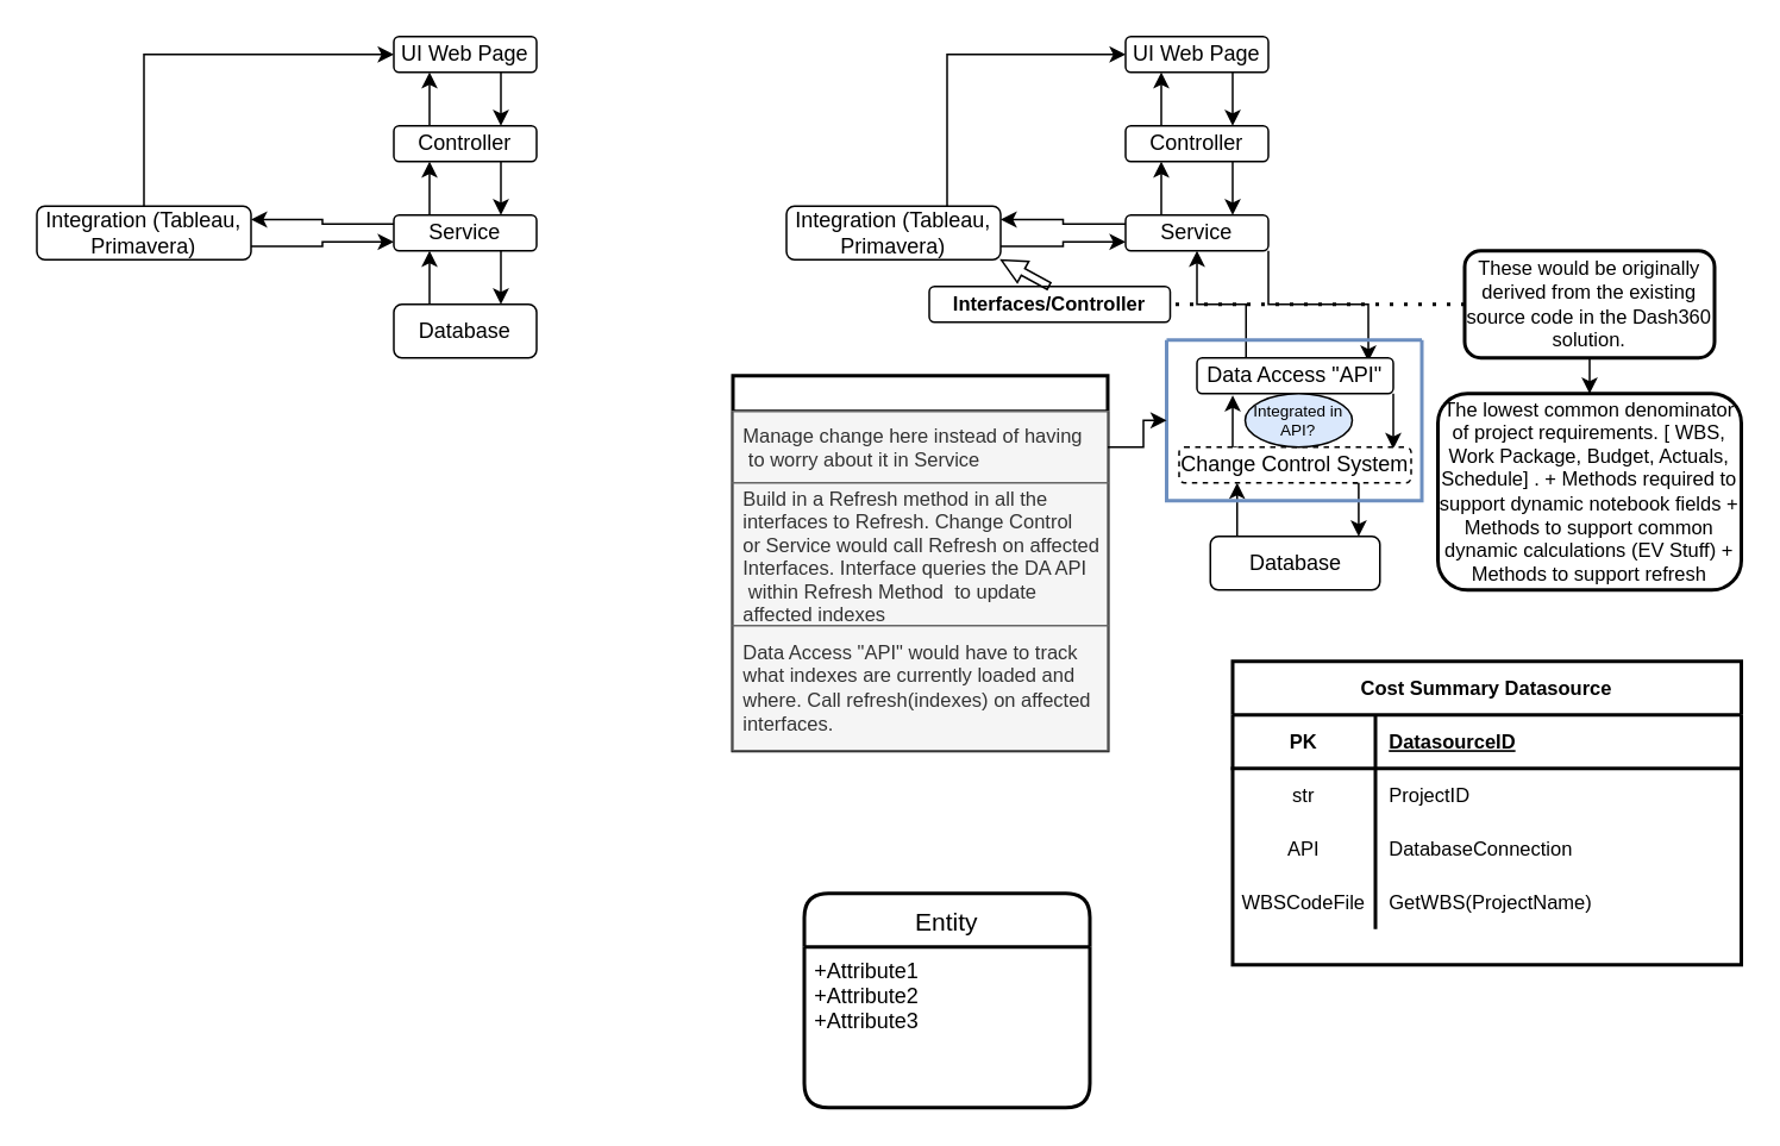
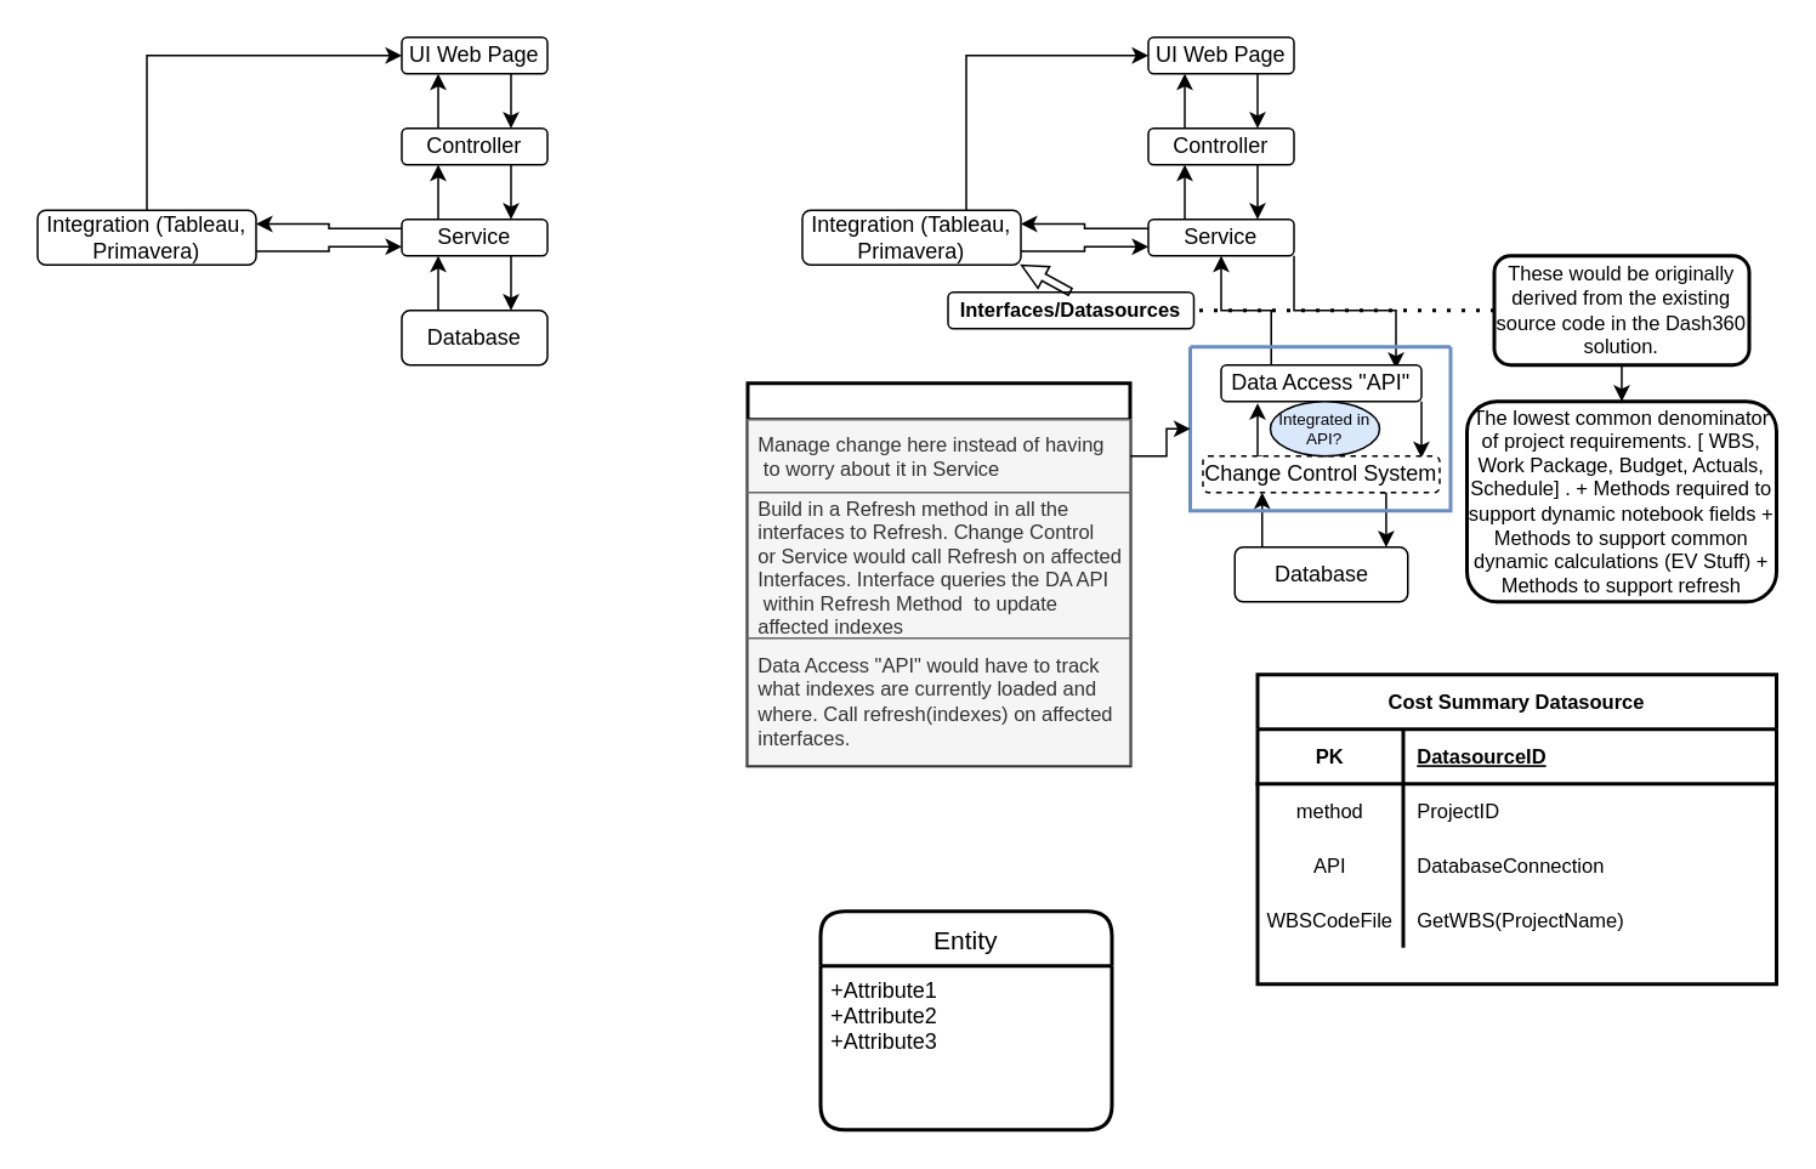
  <mxCell id="0" />
  <mxCell id="1" parent="0" />
  <mxCell id="2" style="edgeStyle=orthogonalEdgeStyle;rounded=0;orthogonalLoop=1;jettySize=auto;html=1;exitX=0.75;exitY=1;exitDx=0;exitDy=0;entryX=0.75;entryY=0;entryDx=0;entryDy=0;" edge="1" parent="1" source="3" target="6"><mxGeometry relative="1" as="geometry" /></mxCell>
  <mxCell id="3" value="UI Web Page" style="rounded=1;whiteSpace=wrap;html=1;" vertex="1" parent="1"><mxGeometry x="630" y="20" width="80" height="20" as="geometry" /></mxCell>
  <mxCell id="4" style="edgeStyle=orthogonalEdgeStyle;rounded=0;orthogonalLoop=1;jettySize=auto;html=1;exitX=0.75;exitY=1;exitDx=0;exitDy=0;entryX=0.75;entryY=0;entryDx=0;entryDy=0;" edge="1" parent="1" source="6" target="10"><mxGeometry relative="1" as="geometry" /></mxCell>
  <mxCell id="5" style="edgeStyle=orthogonalEdgeStyle;rounded=0;orthogonalLoop=1;jettySize=auto;html=1;exitX=0.25;exitY=0;exitDx=0;exitDy=0;entryX=0.25;entryY=1;entryDx=0;entryDy=0;" edge="1" parent="1" source="6" target="3"><mxGeometry relative="1" as="geometry" /></mxCell>
  <mxCell id="6" value="Controller" style="rounded=1;whiteSpace=wrap;html=1;" vertex="1" parent="1"><mxGeometry x="630" y="70" width="80" height="20" as="geometry" /></mxCell>
  <mxCell id="7" style="edgeStyle=orthogonalEdgeStyle;rounded=0;orthogonalLoop=1;jettySize=auto;html=1;exitX=0;exitY=0.25;exitDx=0;exitDy=0;entryX=1;entryY=0.25;entryDx=0;entryDy=0;" edge="1" parent="1" source="10" target="15"><mxGeometry relative="1" as="geometry" /></mxCell>
  <mxCell id="8" style="edgeStyle=orthogonalEdgeStyle;rounded=0;orthogonalLoop=1;jettySize=auto;html=1;exitX=0.25;exitY=0;exitDx=0;exitDy=0;entryX=0.25;entryY=1;entryDx=0;entryDy=0;" edge="1" parent="1" source="10" target="6"><mxGeometry relative="1" as="geometry" /></mxCell>
  <mxCell id="9" style="edgeStyle=orthogonalEdgeStyle;rounded=0;orthogonalLoop=1;jettySize=auto;html=1;exitX=1;exitY=1;exitDx=0;exitDy=0;entryX=0.873;entryY=0.1;entryDx=0;entryDy=0;entryPerimeter=0;fontSize=9;" edge="1" parent="1" source="10" target="18"><mxGeometry relative="1" as="geometry" /></mxCell>
  <mxCell id="10" value="Service" style="rounded=1;whiteSpace=wrap;html=1;" vertex="1" parent="1"><mxGeometry x="630" y="120" width="80" height="20" as="geometry" /></mxCell>
  <mxCell id="11" style="edgeStyle=orthogonalEdgeStyle;rounded=0;orthogonalLoop=1;jettySize=auto;html=1;exitX=0.25;exitY=0;exitDx=0;exitDy=0;entryX=0.25;entryY=1;entryDx=0;entryDy=0;fontSize=11;" edge="1" parent="1" source="12" target="21"><mxGeometry relative="1" as="geometry" /></mxCell>
  <mxCell id="12" value="Database" style="rounded=1;whiteSpace=wrap;html=1;" vertex="1" parent="1"><mxGeometry x="677.5" y="300" width="95" height="30" as="geometry" /></mxCell>
  <mxCell id="13" style="edgeStyle=orthogonalEdgeStyle;rounded=0;orthogonalLoop=1;jettySize=auto;html=1;exitX=1;exitY=0.75;exitDx=0;exitDy=0;entryX=0;entryY=0.75;entryDx=0;entryDy=0;" edge="1" parent="1" source="15" target="10"><mxGeometry relative="1" as="geometry" /></mxCell>
  <mxCell id="14" style="edgeStyle=orthogonalEdgeStyle;rounded=0;orthogonalLoop=1;jettySize=auto;html=1;exitX=0.75;exitY=0;exitDx=0;exitDy=0;entryX=0;entryY=0.5;entryDx=0;entryDy=0;" edge="1" parent="1" source="15" target="3"><mxGeometry relative="1" as="geometry" /></mxCell>
  <mxCell id="15" value="Integration (Tableau, Primavera)" style="rounded=1;whiteSpace=wrap;html=1;" vertex="1" parent="1"><mxGeometry x="440" y="115" width="120" height="30" as="geometry" /></mxCell>
  <mxCell id="16" style="edgeStyle=orthogonalEdgeStyle;rounded=0;orthogonalLoop=1;jettySize=auto;html=1;exitX=0.25;exitY=0;exitDx=0;exitDy=0;entryX=0.5;entryY=1;entryDx=0;entryDy=0;fontSize=9;" edge="1" parent="1" source="18" target="10"><mxGeometry relative="1" as="geometry" /></mxCell>
  <mxCell id="17" style="edgeStyle=orthogonalEdgeStyle;rounded=0;orthogonalLoop=1;jettySize=auto;html=1;exitX=1;exitY=1;exitDx=0;exitDy=0;entryX=0.923;entryY=0.05;entryDx=0;entryDy=0;entryPerimeter=0;fontSize=11;" edge="1" parent="1" source="18" target="21"><mxGeometry relative="1" as="geometry" /></mxCell>
  <mxCell id="18" value="Data Access &quot;API&quot;" style="rounded=1;whiteSpace=wrap;html=1;" vertex="1" parent="1"><mxGeometry x="670" y="200" width="110" height="20" as="geometry" /></mxCell>
  <mxCell id="19" style="edgeStyle=orthogonalEdgeStyle;rounded=0;orthogonalLoop=1;jettySize=auto;html=1;exitX=0.25;exitY=0;exitDx=0;exitDy=0;entryX=0.182;entryY=1.05;entryDx=0;entryDy=0;entryPerimeter=0;fontSize=11;" edge="1" parent="1" source="21" target="18"><mxGeometry relative="1" as="geometry" /></mxCell>
  <mxCell id="20" style="edgeStyle=orthogonalEdgeStyle;rounded=0;orthogonalLoop=1;jettySize=auto;html=1;exitX=0.75;exitY=1;exitDx=0;exitDy=0;entryX=0.875;entryY=0;entryDx=0;entryDy=0;entryPerimeter=0;fontSize=11;" edge="1" parent="1" source="21" target="12"><mxGeometry relative="1" as="geometry" /></mxCell>
  <mxCell id="21" value="Change Control System" style="rounded=1;whiteSpace=wrap;html=1;dashed=1;" vertex="1" parent="1"><mxGeometry x="660" y="250" width="130" height="20" as="geometry" /></mxCell>
  <mxCell id="22" style="edgeStyle=orthogonalEdgeStyle;rounded=0;orthogonalLoop=1;jettySize=auto;html=1;exitX=0.75;exitY=1;exitDx=0;exitDy=0;entryX=0.75;entryY=0;entryDx=0;entryDy=0;" edge="1" parent="1" source="23" target="26"><mxGeometry relative="1" as="geometry" /></mxCell>
  <mxCell id="23" value="UI Web Page" style="rounded=1;whiteSpace=wrap;html=1;" vertex="1" parent="1"><mxGeometry x="220" y="20" width="80" height="20" as="geometry" /></mxCell>
  <mxCell id="24" style="edgeStyle=orthogonalEdgeStyle;rounded=0;orthogonalLoop=1;jettySize=auto;html=1;exitX=0.75;exitY=1;exitDx=0;exitDy=0;entryX=0.75;entryY=0;entryDx=0;entryDy=0;" edge="1" parent="1" source="26" target="30"><mxGeometry relative="1" as="geometry" /></mxCell>
  <mxCell id="25" style="edgeStyle=orthogonalEdgeStyle;rounded=0;orthogonalLoop=1;jettySize=auto;html=1;exitX=0.25;exitY=0;exitDx=0;exitDy=0;entryX=0.25;entryY=1;entryDx=0;entryDy=0;" edge="1" parent="1" source="26" target="23"><mxGeometry relative="1" as="geometry" /></mxCell>
  <mxCell id="26" value="Controller" style="rounded=1;whiteSpace=wrap;html=1;" vertex="1" parent="1"><mxGeometry x="220" y="70" width="80" height="20" as="geometry" /></mxCell>
  <mxCell id="27" style="edgeStyle=orthogonalEdgeStyle;rounded=0;orthogonalLoop=1;jettySize=auto;html=1;exitX=0.75;exitY=1;exitDx=0;exitDy=0;entryX=0.75;entryY=0;entryDx=0;entryDy=0;" edge="1" parent="1" source="30" target="32"><mxGeometry relative="1" as="geometry" /></mxCell>
  <mxCell id="28" style="edgeStyle=orthogonalEdgeStyle;rounded=0;orthogonalLoop=1;jettySize=auto;html=1;exitX=0;exitY=0.25;exitDx=0;exitDy=0;entryX=1;entryY=0.25;entryDx=0;entryDy=0;" edge="1" parent="1" source="30" target="43"><mxGeometry relative="1" as="geometry"><mxPoint x="150" y="125" as="targetPoint" /></mxGeometry></mxCell>
  <mxCell id="29" style="edgeStyle=orthogonalEdgeStyle;rounded=0;orthogonalLoop=1;jettySize=auto;html=1;exitX=0.25;exitY=0;exitDx=0;exitDy=0;entryX=0.25;entryY=1;entryDx=0;entryDy=0;" edge="1" parent="1" source="30" target="26"><mxGeometry relative="1" as="geometry" /></mxCell>
  <mxCell id="30" value="Service" style="rounded=1;whiteSpace=wrap;html=1;" vertex="1" parent="1"><mxGeometry x="220" y="120" width="80" height="20" as="geometry" /></mxCell>
  <mxCell id="31" style="edgeStyle=orthogonalEdgeStyle;rounded=0;orthogonalLoop=1;jettySize=auto;html=1;exitX=0.25;exitY=0;exitDx=0;exitDy=0;entryX=0.25;entryY=1;entryDx=0;entryDy=0;" edge="1" parent="1" source="32" target="30"><mxGeometry relative="1" as="geometry" /></mxCell>
  <mxCell id="32" value="Database" style="rounded=1;whiteSpace=wrap;html=1;" vertex="1" parent="1"><mxGeometry x="220" y="170" width="80" height="30" as="geometry" /></mxCell>
  <mxCell id="33" style="edgeStyle=orthogonalEdgeStyle;rounded=0;orthogonalLoop=1;jettySize=auto;html=1;exitX=1;exitY=0.75;exitDx=0;exitDy=0;entryX=0;entryY=0.75;entryDx=0;entryDy=0;" edge="1" parent="1" source="43" target="30"><mxGeometry relative="1" as="geometry"><mxPoint x="150" y="135" as="sourcePoint" /></mxGeometry></mxCell>
  <mxCell id="34" style="edgeStyle=orthogonalEdgeStyle;rounded=0;orthogonalLoop=1;jettySize=auto;html=1;exitX=0.5;exitY=0;exitDx=0;exitDy=0;entryX=0;entryY=0.5;entryDx=0;entryDy=0;" edge="1" parent="1" source="43" target="23"><mxGeometry relative="1" as="geometry"><mxPoint x="130" y="120" as="sourcePoint" /></mxGeometry></mxCell>
  <mxCell id="35" value="Integrated in API?" style="ellipse;whiteSpace=wrap;html=1;fontSize=9;fillColor=#dae8fc;" vertex="1" parent="1"><mxGeometry x="697" y="220" width="60" height="30" as="geometry" /></mxCell>
  <mxCell id="36" value="" style="endArrow=none;dashed=1;html=1;dashPattern=1 3;strokeWidth=2;rounded=0;fontSize=9;" edge="1" parent="1"><mxGeometry width="50" height="50" relative="1" as="geometry"><mxPoint x="650" y="170" as="sourcePoint" /><mxPoint x="820" y="170" as="targetPoint" /></mxGeometry></mxCell>
- <mxCell id="37" value="Interfaces/Controller" style="rounded=1;whiteSpace=wrap;html=1;fontSize=11;fontStyle=1" vertex="1" parent="1"><mxGeometry x="520" y="160" width="135" height="20" as="geometry" /></mxCell>
+ <mxCell id="37" value="Interfaces/Datasources" style="rounded=1;whiteSpace=wrap;html=1;fontSize=11;fontStyle=1" vertex="1" parent="1"><mxGeometry x="520" y="160" width="135" height="20" as="geometry" /></mxCell>
  <mxCell id="38" value="" style="swimlane;startSize=0;fontSize=11;fillColor=#dae8fc;strokeColor=#6c8ebf;strokeWidth=2;" vertex="1" parent="1"><mxGeometry x="653" y="190" width="143" height="90" as="geometry" /></mxCell>
  <mxCell id="39" value="" style="swimlane;fontStyle=0;childLayout=stackLayout;horizontal=1;startSize=20;horizontalStack=0;resizeParent=1;resizeParentMax=0;resizeLast=0;collapsible=1;marginBottom=0;fontSize=11;strokeWidth=2;" vertex="1" parent="1"><mxGeometry x="410" y="210" width="210" height="210" as="geometry"><mxRectangle x="590" y="170" width="60" height="30" as="alternateBounds" /></mxGeometry></mxCell>
  <mxCell id="40" value="Manage change here instead of having&#10; to worry about it in Service" style="text;strokeColor=#666666;fillColor=#f5f5f5;align=left;verticalAlign=middle;spacingLeft=4;spacingRight=4;overflow=hidden;points=[[0,0.5],[1,0.5]];portConstraint=eastwest;rotatable=0;fontSize=11;fontColor=#333333;" vertex="1" parent="39"><mxGeometry y="20" width="210" height="40" as="geometry" /></mxCell>
  <mxCell id="41" value="Build in a Refresh method in all the &#10;interfaces to Refresh. Change Control or Service would call Refresh on affected&#10;Interfaces. Interface queries the DA API&#10; within Refresh Method  to update affected indexes" style="text;strokeColor=#666666;fillColor=#f5f5f5;align=left;verticalAlign=middle;spacingLeft=4;spacingRight=4;overflow=hidden;points=[[0,0.5],[1,0.5]];portConstraint=eastwest;rotatable=0;fontSize=11;fontColor=#333333;whiteSpace=wrap;" vertex="1" parent="39"><mxGeometry y="60" width="210" height="80" as="geometry" /></mxCell>
  <mxCell id="42" value="Data Access &quot;API&quot; would have to track what indexes are currently loaded and where. Call refresh(indexes) on affected interfaces." style="text;align=left;verticalAlign=middle;spacingLeft=4;spacingRight=4;overflow=hidden;points=[[0,0.5],[1,0.5]];portConstraint=eastwest;rotatable=0;fontSize=11;whiteSpace=wrap;fillColor=#f5f5f5;fontColor=#333333;strokeColor=#666666;" vertex="1" parent="39"><mxGeometry y="140" width="210" height="70" as="geometry" /></mxCell>
  <mxCell id="43" value="Integration (Tableau, Primavera)" style="rounded=1;whiteSpace=wrap;html=1;" vertex="1" parent="1"><mxGeometry x="20" y="115" width="120" height="30" as="geometry" /></mxCell>
  <mxCell id="44" style="edgeStyle=orthogonalEdgeStyle;rounded=0;orthogonalLoop=1;jettySize=auto;html=1;exitX=1;exitY=0.5;exitDx=0;exitDy=0;fontSize=11;" edge="1" parent="1" source="40" target="38"><mxGeometry relative="1" as="geometry" /></mxCell>
  <mxCell id="45" value="" style="edgeStyle=orthogonalEdgeStyle;rounded=0;orthogonalLoop=1;jettySize=auto;html=1;fontSize=11;" edge="1" parent="1" source="46" target="48"><mxGeometry relative="1" as="geometry" /></mxCell>
  <mxCell id="46" value="These would be originally derived from the existing source code in the Dash360 solution." style="rounded=1;whiteSpace=wrap;html=1;fontSize=11;strokeWidth=2;" vertex="1" parent="1"><mxGeometry x="820" y="140" width="140" height="60" as="geometry" /></mxCell>
  <mxCell id="47" value="" style="shape=flexArrow;endArrow=classic;html=1;rounded=0;fontSize=11;entryX=1;entryY=1;entryDx=0;entryDy=0;exitX=0.5;exitY=0;exitDx=0;exitDy=0;width=4.167;endSize=4.267;endWidth=8.194;" edge="1" parent="1" source="37" target="15"><mxGeometry width="50" height="50" relative="1" as="geometry"><mxPoint x="540" y="270" as="sourcePoint" /><mxPoint x="590" y="220" as="targetPoint" /></mxGeometry></mxCell>
  <mxCell id="48" value="The lowest common denominator of project requirements. [ WBS, Work Package, Budget, Actuals, Schedule] . + Methods required to support dynamic notebook fields + Methods to support common dynamic calculations (EV Stuff) + Methods to support refresh" style="rounded=1;whiteSpace=wrap;html=1;fontSize=11;strokeWidth=2;" vertex="1" parent="1"><mxGeometry x="805" y="220" width="170" height="110" as="geometry" /></mxCell>
  <mxCell id="49" value="Cost Summary Datasource" style="shape=table;startSize=30;container=1;collapsible=1;childLayout=tableLayout;fixedRows=1;rowLines=0;fontStyle=1;align=center;resizeLast=1;fontSize=11;strokeWidth=2;" vertex="1" parent="1"><mxGeometry x="690" y="370" width="285" height="170" as="geometry" /></mxCell>
  <mxCell id="50" value="" style="shape=tableRow;horizontal=0;startSize=0;swimlaneHead=0;swimlaneBody=0;fillColor=none;collapsible=0;dropTarget=0;points=[[0,0.5],[1,0.5]];portConstraint=eastwest;top=0;left=0;right=0;bottom=1;fontSize=11;strokeWidth=2;" vertex="1" parent="49"><mxGeometry y="30" width="285" height="30" as="geometry" /></mxCell>
  <mxCell id="51" value="PK" style="shape=partialRectangle;connectable=0;fillColor=none;top=0;left=0;bottom=0;right=0;fontStyle=1;overflow=hidden;fontSize=11;strokeWidth=2;" vertex="1" parent="50"><mxGeometry width="80" height="30" as="geometry"><mxRectangle width="80" height="30" as="alternateBounds" /></mxGeometry></mxCell>
  <mxCell id="52" value="DatasourceID" style="shape=partialRectangle;connectable=0;fillColor=none;top=0;left=0;bottom=0;right=0;align=left;spacingLeft=6;fontStyle=5;overflow=hidden;fontSize=11;strokeWidth=2;" vertex="1" parent="50"><mxGeometry x="80" width="205" height="30" as="geometry"><mxRectangle width="205" height="30" as="alternateBounds" /></mxGeometry></mxCell>
  <mxCell id="53" value="" style="shape=tableRow;horizontal=0;startSize=0;swimlaneHead=0;swimlaneBody=0;fillColor=none;collapsible=0;dropTarget=0;points=[[0,0.5],[1,0.5]];portConstraint=eastwest;top=0;left=0;right=0;bottom=0;fontSize=11;strokeWidth=2;" vertex="1" parent="49"><mxGeometry y="60" width="285" height="30" as="geometry" /></mxCell>
- <mxCell id="54" value="str" style="shape=partialRectangle;connectable=0;fillColor=none;top=0;left=0;bottom=0;right=0;editable=1;overflow=hidden;fontSize=11;strokeWidth=2;" vertex="1" parent="53"><mxGeometry width="80" height="30" as="geometry"><mxRectangle width="80" height="30" as="alternateBounds" /></mxGeometry></mxCell>
+ <mxCell id="54" value="method" style="shape=partialRectangle;connectable=0;fillColor=none;top=0;left=0;bottom=0;right=0;editable=1;overflow=hidden;fontSize=11;strokeWidth=2;" vertex="1" parent="53"><mxGeometry width="80" height="30" as="geometry"><mxRectangle width="80" height="30" as="alternateBounds" /></mxGeometry></mxCell>
  <mxCell id="55" value="ProjectID" style="shape=partialRectangle;connectable=0;fillColor=none;top=0;left=0;bottom=0;right=0;align=left;spacingLeft=6;overflow=hidden;fontSize=11;strokeWidth=2;" vertex="1" parent="53"><mxGeometry x="80" width="205" height="30" as="geometry"><mxRectangle width="205" height="30" as="alternateBounds" /></mxGeometry></mxCell>
  <mxCell id="56" value="" style="shape=tableRow;horizontal=0;startSize=0;swimlaneHead=0;swimlaneBody=0;fillColor=none;collapsible=0;dropTarget=0;points=[[0,0.5],[1,0.5]];portConstraint=eastwest;top=0;left=0;right=0;bottom=0;fontSize=11;strokeWidth=2;" vertex="1" parent="49"><mxGeometry y="90" width="285" height="30" as="geometry" /></mxCell>
  <mxCell id="57" value="API" style="shape=partialRectangle;connectable=0;fillColor=none;top=0;left=0;bottom=0;right=0;editable=1;overflow=hidden;fontSize=11;strokeWidth=2;" vertex="1" parent="56"><mxGeometry width="80" height="30" as="geometry"><mxRectangle width="80" height="30" as="alternateBounds" /></mxGeometry></mxCell>
  <mxCell id="58" value="DatabaseConnection" style="shape=partialRectangle;connectable=0;fillColor=none;top=0;left=0;bottom=0;right=0;align=left;spacingLeft=6;overflow=hidden;fontSize=11;strokeWidth=2;" vertex="1" parent="56"><mxGeometry x="80" width="205" height="30" as="geometry"><mxRectangle width="205" height="30" as="alternateBounds" /></mxGeometry></mxCell>
  <mxCell id="59" value="" style="shape=tableRow;horizontal=0;startSize=0;swimlaneHead=0;swimlaneBody=0;fillColor=none;collapsible=0;dropTarget=0;points=[[0,0.5],[1,0.5]];portConstraint=eastwest;top=0;left=0;right=0;bottom=0;fontSize=11;strokeWidth=2;" vertex="1" parent="49"><mxGeometry y="120" width="285" height="30" as="geometry" /></mxCell>
  <mxCell id="60" value="WBSCodeFile" style="shape=partialRectangle;connectable=0;fillColor=none;top=0;left=0;bottom=0;right=0;editable=1;overflow=hidden;fontSize=11;strokeWidth=2;whiteSpace=wrap;" vertex="1" parent="59"><mxGeometry width="80" height="30" as="geometry"><mxRectangle width="80" height="30" as="alternateBounds" /></mxGeometry></mxCell>
  <mxCell id="61" value="GetWBS(ProjectName)" style="shape=partialRectangle;connectable=0;fillColor=none;top=0;left=0;bottom=0;right=0;align=left;spacingLeft=6;overflow=hidden;fontSize=11;strokeWidth=2;" vertex="1" parent="59"><mxGeometry x="80" width="205" height="30" as="geometry"><mxRectangle width="205" height="30" as="alternateBounds" /></mxGeometry></mxCell>
  <mxCell id="62" value="Entity" style="swimlane;childLayout=stackLayout;horizontal=1;startSize=30;horizontalStack=0;rounded=1;fontSize=14;fontStyle=0;strokeWidth=2;resizeParent=0;resizeLast=1;shadow=0;dashed=0;align=center;" vertex="1" parent="1"><mxGeometry x="450" y="500" width="160" height="120" as="geometry" /></mxCell>
  <mxCell id="63" value="+Attribute1&#10;+Attribute2&#10;+Attribute3" style="align=left;strokeColor=none;fillColor=none;spacingLeft=4;fontSize=12;verticalAlign=top;resizable=0;rotatable=0;part=1;" vertex="1" parent="62"><mxGeometry y="30" width="160" height="90" as="geometry" /></mxCell>
